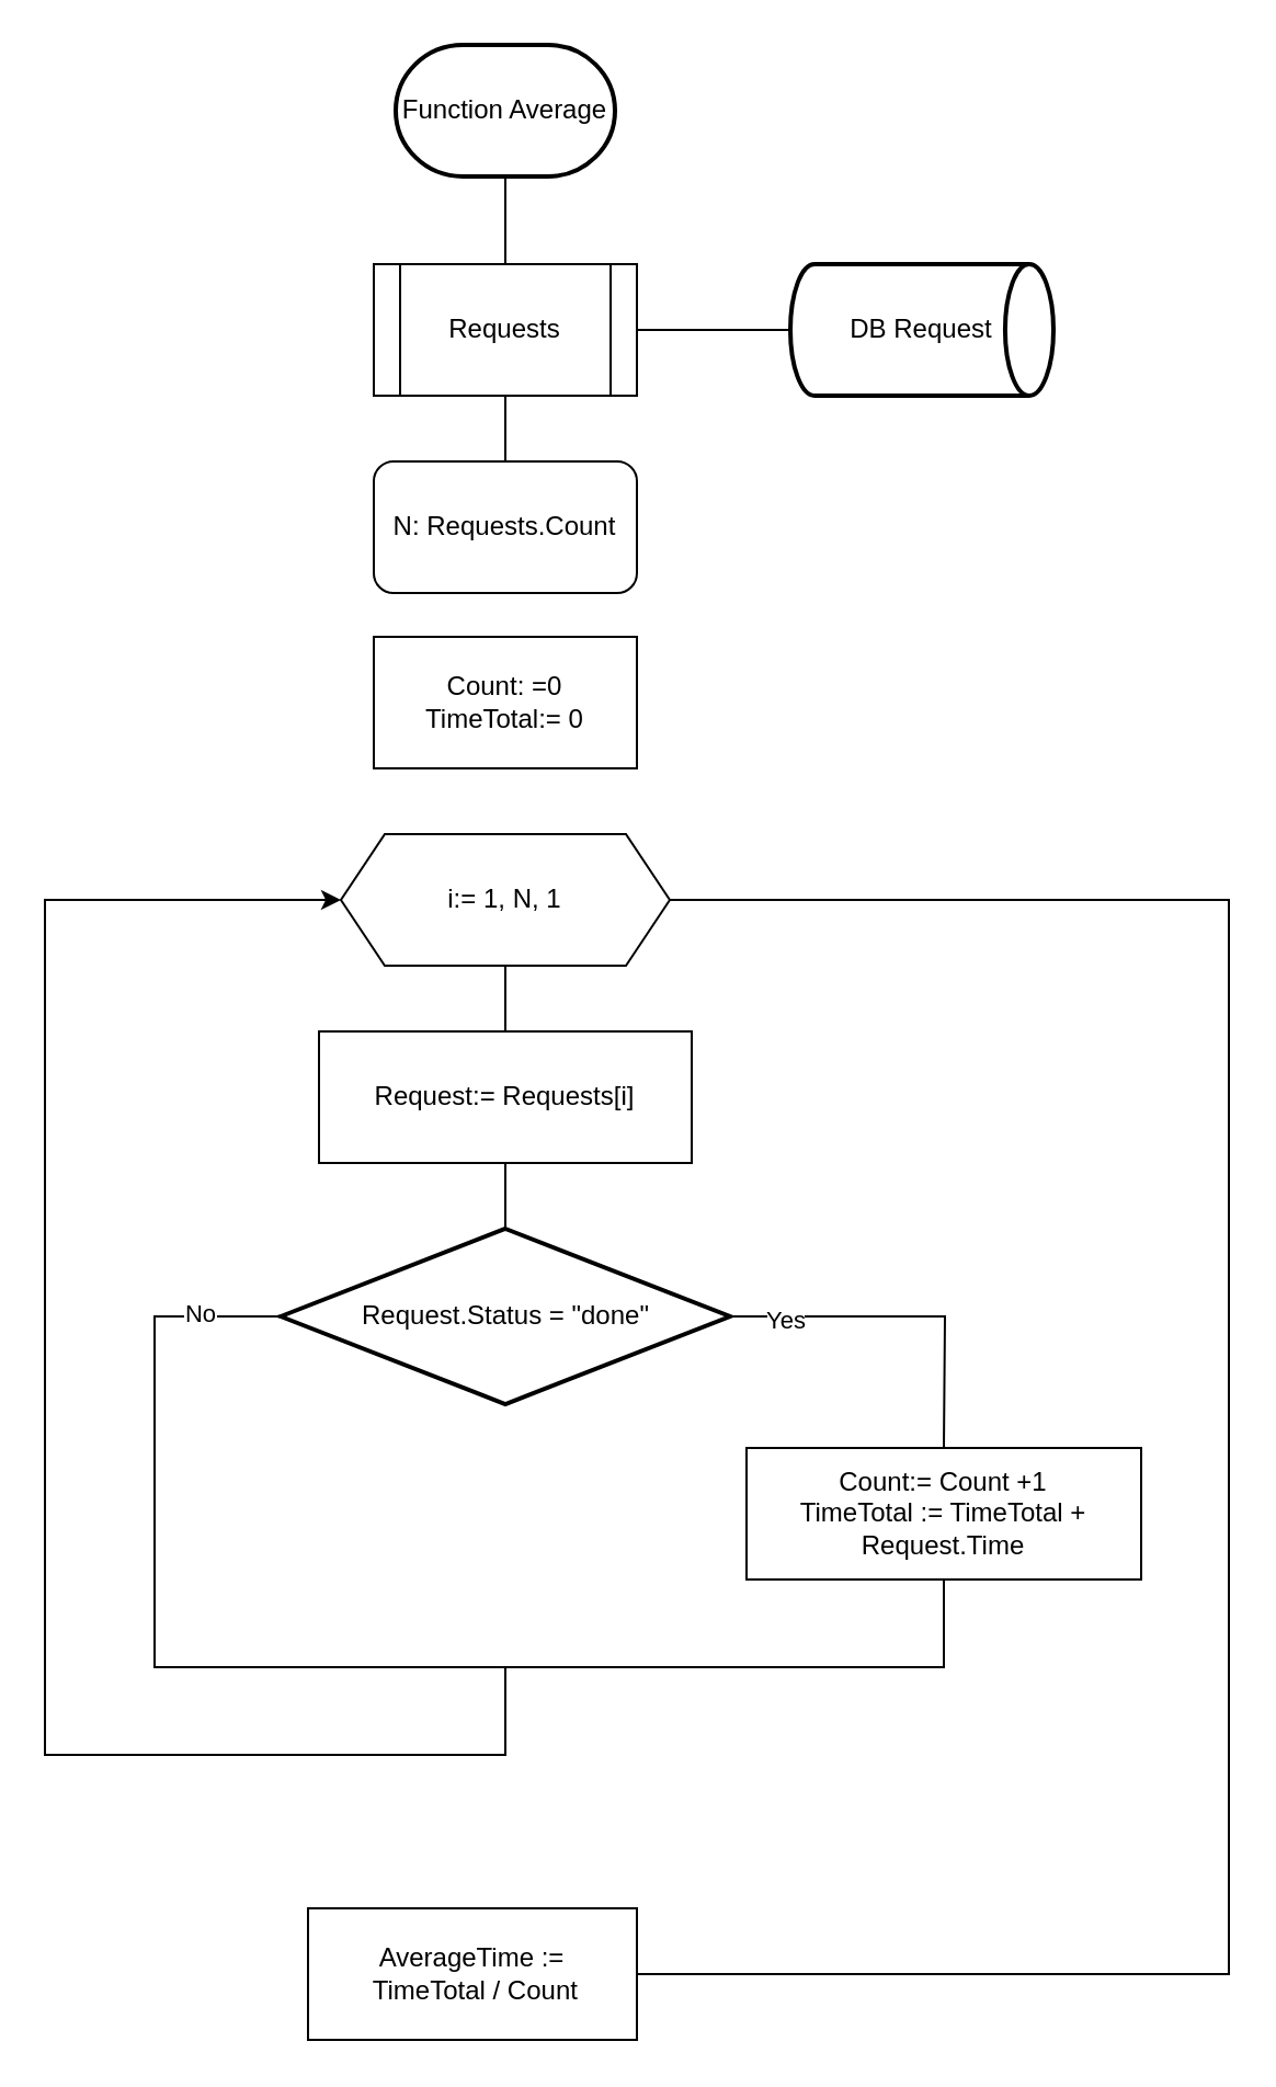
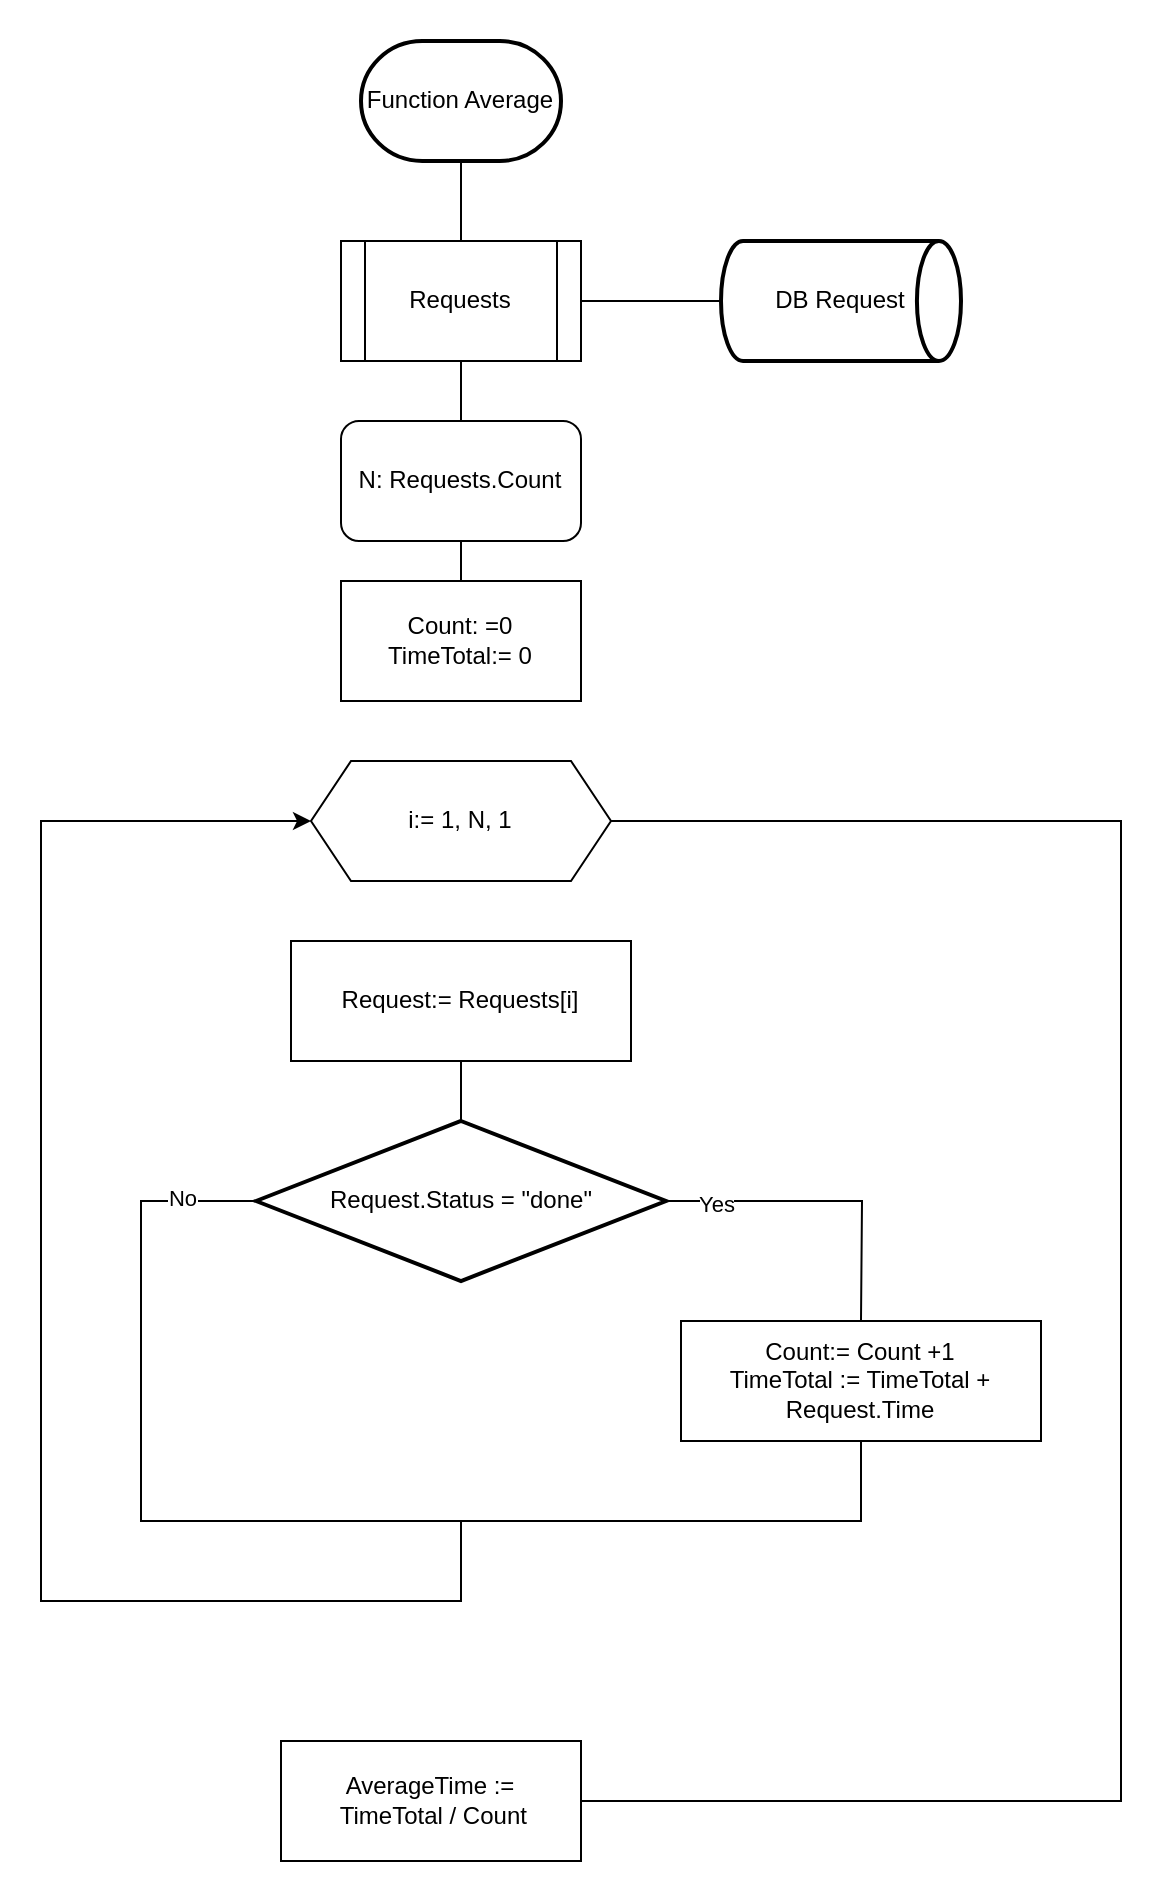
  <mxCell id="0" />
  <mxCell id="1" parent="0" />
  <mxCell id="2" style="edgeStyle=orthogonalEdgeStyle;rounded=0;orthogonalLoop=1;jettySize=auto;html=1;exitX=0.5;exitY=1;exitDx=0;exitDy=0;entryX=0.5;entryY=0;entryDx=0;entryDy=0;endArrow=none;endFill=0;" parent="1" source="3" target="5" edge="1"><mxGeometry relative="1" as="geometry" /></mxCell>
  <mxCell id="3" value="Requests" style="shape=process;whiteSpace=wrap;html=1;backgroundOutline=1;" parent="1" vertex="1"><mxGeometry x="170" y="120" width="120" height="60" as="geometry" /></mxCell>
+ <mxCell id="4" style="edgeStyle=orthogonalEdgeStyle;rounded=0;orthogonalLoop=1;jettySize=auto;html=1;exitX=0.5;exitY=1;exitDx=0;exitDy=0;endArrow=none;endFill=0;" parent="1" source="5" target="6" edge="1"><mxGeometry relative="1" as="geometry" /></mxCell>
  <mxCell id="5" value="N: Requests.Count" style="whiteSpace=wrap;html=1;rounded=1;" parent="1" vertex="1"><mxGeometry x="170" y="210" width="120" height="60" as="geometry" /></mxCell>
  <mxCell id="6" value="Count: =0&lt;br&gt;TimeTotal:= 0" style="rounded=0;whiteSpace=wrap;html=1;" parent="1" vertex="1"><mxGeometry x="170" y="290" width="120" height="60" as="geometry" /></mxCell>
- <mxCell id="7" style="edgeStyle=orthogonalEdgeStyle;rounded=0;orthogonalLoop=1;jettySize=auto;html=1;entryX=0.5;entryY=0;entryDx=0;entryDy=0;endArrow=none;endFill=0;" parent="1" source="8" target="9" edge="1"><mxGeometry relative="1" as="geometry" /></mxCell>
  <mxCell id="8" value="i:= 1, N, 1" style="shape=hexagon;perimeter=hexagonPerimeter2;whiteSpace=wrap;html=1;fixedSize=1;" parent="1" vertex="1"><mxGeometry x="155" y="380" width="150" height="60" as="geometry" /></mxCell>
  <mxCell id="9" value="Request:= Requests[i]" style="rounded=0;whiteSpace=wrap;html=1;" parent="1" vertex="1"><mxGeometry x="145" y="470" width="170" height="60" as="geometry" /></mxCell>
  <mxCell id="10" value="Count:= Count +1&lt;br&gt;TimeTotal := TimeTotal + Request.Time" style="rounded=0;whiteSpace=wrap;html=1;" parent="1" vertex="1"><mxGeometry x="340" y="660" width="180" height="60" as="geometry" /></mxCell>
  <mxCell id="11" style="edgeStyle=orthogonalEdgeStyle;rounded=0;orthogonalLoop=1;jettySize=auto;html=1;exitX=1;exitY=0.5;exitDx=0;exitDy=0;exitPerimeter=0;endArrow=none;endFill=0;" parent="1" source="13" edge="1"><mxGeometry relative="1" as="geometry"><mxPoint x="430" y="660" as="targetPoint" /></mxGeometry></mxCell>
  <mxCell id="12" value="Yes" style="edgeLabel;html=1;align=center;verticalAlign=middle;resizable=0;points=[];" parent="11" vertex="1" connectable="0"><mxGeometry x="-0.69" y="-1" relative="1" as="geometry"><mxPoint x="1" as="offset" /></mxGeometry></mxCell>
  <mxCell id="13" value="Request.Status = &quot;done&quot;" style="strokeWidth=2;html=1;shape=mxgraph.flowchart.decision;whiteSpace=wrap;" parent="1" vertex="1"><mxGeometry x="127.5" y="560" width="205" height="80" as="geometry" /></mxCell>
  <mxCell id="14" value="" style="endArrow=none;html=1;rounded=0;entryX=0;entryY=0.5;entryDx=0;entryDy=0;entryPerimeter=0;exitX=0.5;exitY=1;exitDx=0;exitDy=0;" parent="1" target="13" edge="1"><mxGeometry width="50" height="50" relative="1" as="geometry"><mxPoint x="430" y="720" as="sourcePoint" /><mxPoint x="430" y="650" as="targetPoint" /><Array as="points"><mxPoint x="430" y="760" /><mxPoint x="250" y="760" /><mxPoint x="70" y="760" /><mxPoint x="70" y="680" /><mxPoint x="70" y="600" /></Array></mxGeometry></mxCell>
  <mxCell id="15" value="No" style="edgeLabel;html=1;align=center;verticalAlign=middle;resizable=0;points=[];" parent="14" vertex="1" connectable="0"><mxGeometry x="0.878" y="2" relative="1" as="geometry"><mxPoint as="offset" /></mxGeometry></mxCell>
  <mxCell id="16" value="" style="endArrow=classic;html=1;rounded=0;entryX=0;entryY=0.5;entryDx=0;entryDy=0;" parent="1" target="8" edge="1"><mxGeometry width="50" height="50" relative="1" as="geometry"><mxPoint x="230" y="760" as="sourcePoint" /><mxPoint x="410" y="590" as="targetPoint" /><Array as="points"><mxPoint x="230" y="800" /><mxPoint x="20" y="800" /><mxPoint x="20" y="600" /><mxPoint x="20" y="410" /></Array></mxGeometry></mxCell>
  <mxCell id="17" style="edgeStyle=orthogonalEdgeStyle;rounded=0;orthogonalLoop=1;jettySize=auto;html=1;entryX=0.5;entryY=0;entryDx=0;entryDy=0;entryPerimeter=0;endArrow=none;endFill=0;" parent="1" source="9" target="13" edge="1"><mxGeometry relative="1" as="geometry" /></mxCell>
  <mxCell id="18" value="" style="endArrow=none;html=1;rounded=0;exitX=1;exitY=0.5;exitDx=0;exitDy=0;entryX=1;entryY=0.5;entryDx=0;entryDy=0;endFill=0;" parent="1" source="8" edge="1"><mxGeometry width="50" height="50" relative="1" as="geometry"><mxPoint x="360" y="640" as="sourcePoint" /><mxPoint x="290" y="900" as="targetPoint" /><Array as="points"><mxPoint x="560" y="410" /><mxPoint x="560" y="660" /><mxPoint x="560" y="900" /></Array></mxGeometry></mxCell>
  <mxCell id="19" value="AverageTime :=&lt;div&gt;&amp;nbsp;TimeTotal / Count&lt;/div&gt;" style="rounded=0;whiteSpace=wrap;html=1;" parent="1" vertex="1"><mxGeometry x="140" y="870" width="150" height="60" as="geometry" /></mxCell>
  <mxCell id="20" style="edgeStyle=orthogonalEdgeStyle;rounded=0;orthogonalLoop=1;jettySize=auto;html=1;entryX=0.5;entryY=0;entryDx=0;entryDy=0;endArrow=none;endFill=0;" parent="1" source="21" target="3" edge="1"><mxGeometry relative="1" as="geometry" /></mxCell>
  <mxCell id="21" value="Function Average" style="strokeWidth=2;html=1;shape=mxgraph.flowchart.terminator;whiteSpace=wrap;" parent="1" vertex="1"><mxGeometry x="180" y="20" width="100" height="60" as="geometry" /></mxCell>
  <mxCell id="22" style="edgeStyle=orthogonalEdgeStyle;rounded=0;orthogonalLoop=1;jettySize=auto;html=1;endArrow=none;endFill=0;" parent="1" source="23" target="3" edge="1"><mxGeometry relative="1" as="geometry" /></mxCell>
  <mxCell id="23" value="DB Request" style="strokeWidth=2;html=1;shape=mxgraph.flowchart.direct_data;whiteSpace=wrap;" parent="1" vertex="1"><mxGeometry x="360" y="120" width="120" height="60" as="geometry" /></mxCell>
